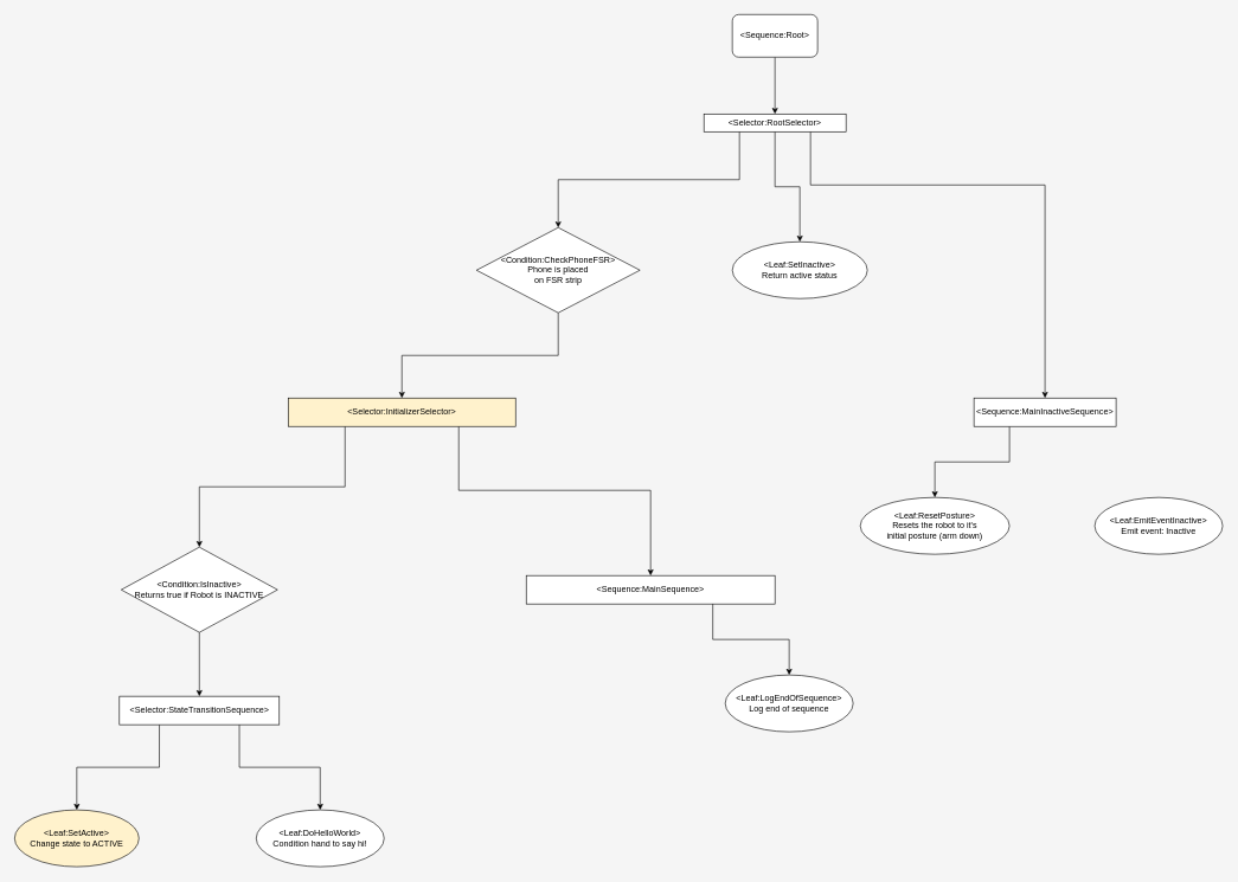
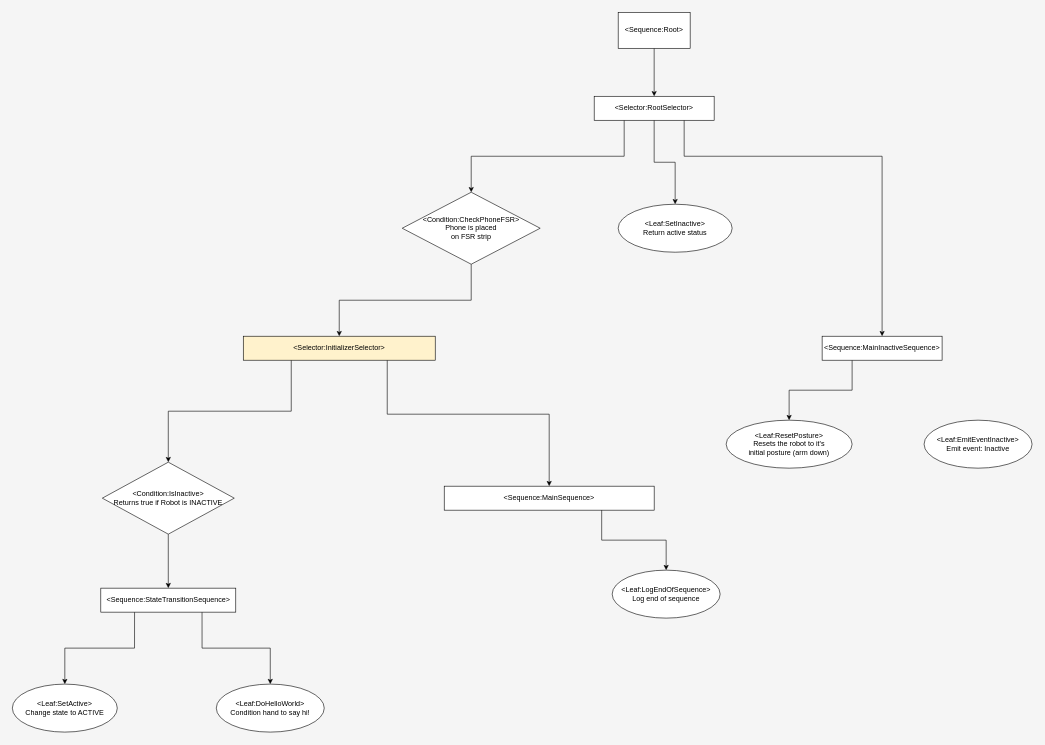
  <mxCell id="0" />
  <mxCell id="1" parent="0" />
  <mxCell id="2" style="edgeStyle=orthogonalEdgeStyle;rounded=0;html=1;exitX=0.25;exitY=1;exitDx=0;exitDy=0;entryX=0.5;entryY=0;entryDx=0;entryDy=0;" parent="1" source="5" target="13" edge="1"><mxGeometry relative="1" as="geometry" /></mxCell>
  <mxCell id="3" style="edgeStyle=orthogonalEdgeStyle;rounded=0;html=1;exitX=0.5;exitY=1;exitDx=0;exitDy=0;entryX=0.5;entryY=0;entryDx=0;entryDy=0;" parent="1" source="5" target="14" edge="1"><mxGeometry relative="1" as="geometry" /></mxCell>
  <mxCell id="4" style="edgeStyle=orthogonalEdgeStyle;rounded=0;html=1;exitX=0.75;exitY=1;exitDx=0;exitDy=0;entryX=0.5;entryY=0;entryDx=0;entryDy=0;" parent="1" source="5" target="7" edge="1"><mxGeometry relative="1" as="geometry"><Array as="points"><mxPoint x="1140" y="260" /><mxPoint x="1470" y="260" /></Array></mxGeometry></mxCell>
- <mxCell id="5" value="&amp;lt;Selector:RootSelector&amp;gt;" style="rounded=0;whiteSpace=wrap;html=1;" parent="1" vertex="1"><mxGeometry x="990" y="160" width="200" height="25" as="geometry" /></mxCell>
+ <mxCell id="5" value="&amp;lt;Selector:RootSelector&amp;gt;" style="rounded=0;whiteSpace=wrap;html=1;" parent="1" vertex="1"><mxGeometry x="990" y="160" width="200" height="40" as="geometry" /></mxCell>
  <mxCell id="6" style="edgeStyle=orthogonalEdgeStyle;rounded=0;html=1;exitX=0.25;exitY=1;exitDx=0;exitDy=0;entryX=0.5;entryY=0;entryDx=0;entryDy=0;" parent="1" source="7" target="10" edge="1"><mxGeometry relative="1" as="geometry" /></mxCell>
  <mxCell id="7" value="&amp;lt;Sequence:MainInactiveSequence&amp;gt;" style="rounded=0;whiteSpace=wrap;html=1;" parent="1" vertex="1"><mxGeometry x="1370" y="560" width="200" height="40" as="geometry" /></mxCell>
  <mxCell id="8" style="edgeStyle=orthogonalEdgeStyle;rounded=0;html=1;exitX=0.5;exitY=1;exitDx=0;exitDy=0;entryX=0.5;entryY=0;entryDx=0;entryDy=0;" parent="1" source="9" target="5" edge="1"><mxGeometry relative="1" as="geometry" /></mxCell>
- <mxCell id="9" value="&amp;lt;Sequence:Root&amp;gt;" style="whiteSpace=wrap;html=1;rounded=1;" parent="1" vertex="1"><mxGeometry x="1030" y="20" width="120" height="60" as="geometry" /></mxCell>
+ <mxCell id="9" value="&amp;lt;Sequence:Root&amp;gt;" style="rounded=0;whiteSpace=wrap;html=1;" parent="1" vertex="1"><mxGeometry x="1030" y="20" width="120" height="60" as="geometry" /></mxCell>
  <mxCell id="10" value="&amp;lt;Leaf:ResetPosture&amp;gt;&lt;br&gt;Resets the robot to it's&lt;br&gt;initial posture (arm down)" style="ellipse;whiteSpace=wrap;html=1;" parent="1" vertex="1"><mxGeometry x="1210" y="700" width="210" height="80" as="geometry" /></mxCell>
  <mxCell id="11" value="&amp;lt;Leaf:EmitEventInactive&amp;gt;&lt;br&gt;Emit event: Inactive" style="ellipse;whiteSpace=wrap;html=1;" parent="1" vertex="1"><mxGeometry x="1540" y="700" width="180" height="80" as="geometry" /></mxCell>
  <mxCell id="12" style="edgeStyle=orthogonalEdgeStyle;rounded=0;html=1;exitX=0.5;exitY=1;exitDx=0;exitDy=0;entryX=0.5;entryY=0;entryDx=0;entryDy=0;" parent="1" source="13" target="25" edge="1"><mxGeometry relative="1" as="geometry" /></mxCell>
  <mxCell id="13" value="&amp;lt;Condition:CheckPhoneFSR&amp;gt;&lt;br&gt;Phone is placed&lt;br&gt;on FSR strip" style="rhombus;whiteSpace=wrap;html=1;" parent="1" vertex="1"><mxGeometry x="670" y="320" width="230" height="120" as="geometry" /></mxCell>
  <mxCell id="14" value="&amp;lt;Leaf:SetInactive&amp;gt;&lt;br&gt;Return active status" style="ellipse;whiteSpace=wrap;html=1;" parent="1" vertex="1"><mxGeometry x="1030" y="340" width="190" height="80" as="geometry" /></mxCell>
- <mxCell id="15" value="&amp;lt;Leaf:SetActive&amp;gt;&lt;br&gt;Change state to ACTIVE" style="ellipse;whiteSpace=wrap;html=1;fillColor=#fff2cc;" parent="1" vertex="1"><mxGeometry x="20" y="1140" width="175" height="80" as="geometry" /></mxCell>
+ <mxCell id="15" value="&amp;lt;Leaf:SetActive&amp;gt;&lt;br&gt;Change state to ACTIVE" style="ellipse;whiteSpace=wrap;html=1;" parent="1" vertex="1"><mxGeometry x="20" y="1140" width="175" height="80" as="geometry" /></mxCell>
  <mxCell id="16" style="edgeStyle=orthogonalEdgeStyle;html=1;exitX=0.25;exitY=1;exitDx=0;exitDy=0;entryX=0.5;entryY=0;entryDx=0;entryDy=0;rounded=0;" parent="1" source="27" target="15" edge="1"><mxGeometry relative="1" as="geometry" /></mxCell>
  <mxCell id="17" value="&amp;lt;Sequence:MainSequence&amp;gt;" style="rounded=0;whiteSpace=wrap;html=1;" parent="1" vertex="1"><mxGeometry x="740" y="810" width="350" height="40" as="geometry" /></mxCell>
  <mxCell id="18" value="&amp;lt;Leaf:LogEndOfSequence&amp;gt;&lt;br&gt;Log end of sequence" style="ellipse;whiteSpace=wrap;html=1;" parent="1" vertex="1"><mxGeometry x="1020" y="950" width="180" height="80" as="geometry" /></mxCell>
  <mxCell id="19" style="rounded=0;html=1;exitX=0.75;exitY=1;exitDx=0;exitDy=0;entryX=0.5;entryY=0;entryDx=0;entryDy=0;edgeStyle=orthogonalEdgeStyle;" parent="1" source="17" target="18" edge="1"><mxGeometry relative="1" as="geometry"><mxPoint x="396.68" y="861.56" as="sourcePoint" /><mxPoint x="320" y="970" as="targetPoint" /></mxGeometry></mxCell>
  <mxCell id="20" value="&amp;lt;Leaf:DoHelloWorld&amp;gt;&lt;br&gt;Condition hand to say hi!" style="ellipse;whiteSpace=wrap;html=1;" parent="1" vertex="1"><mxGeometry x="360" y="1140" width="180" height="80" as="geometry" /></mxCell>
  <mxCell id="21" style="edgeStyle=orthogonalEdgeStyle;rounded=0;html=1;exitX=0.5;exitY=1;exitDx=0;exitDy=0;entryX=0.5;entryY=0;entryDx=0;entryDy=0;" parent="1" source="22" target="27" edge="1"><mxGeometry relative="1" as="geometry" /></mxCell>
  <mxCell id="22" value="&amp;lt;Condition:IsInactive&amp;gt;&lt;br&gt;Returns true if Robot is INACTIVE" style="rhombus;whiteSpace=wrap;html=1;" parent="1" vertex="1"><mxGeometry x="170" y="770" width="220" height="120" as="geometry" /></mxCell>
  <mxCell id="23" style="edgeStyle=orthogonalEdgeStyle;rounded=0;html=1;exitX=0.25;exitY=1;exitDx=0;exitDy=0;entryX=0.5;entryY=0;entryDx=0;entryDy=0;" parent="1" source="25" target="22" edge="1"><mxGeometry relative="1" as="geometry" /></mxCell>
  <mxCell id="24" style="edgeStyle=orthogonalEdgeStyle;rounded=0;html=1;exitX=0.75;exitY=1;exitDx=0;exitDy=0;entryX=0.5;entryY=0;entryDx=0;entryDy=0;" parent="1" source="25" target="17" edge="1"><mxGeometry relative="1" as="geometry"><Array as="points"><mxPoint x="645" y="690" /><mxPoint x="915" y="690" /></Array></mxGeometry></mxCell>
  <mxCell id="25" value="&amp;lt;Selector:InitializerSelector&amp;gt;" style="rounded=0;whiteSpace=wrap;html=1;fillColor=#fff2cc;" parent="1" vertex="1"><mxGeometry x="405" y="560" width="320" height="40" as="geometry" /></mxCell>
  <mxCell id="26" style="edgeStyle=orthogonalEdgeStyle;rounded=0;html=1;exitX=0.75;exitY=1;exitDx=0;exitDy=0;entryX=0.5;entryY=0;entryDx=0;entryDy=0;" parent="1" source="27" target="20" edge="1"><mxGeometry relative="1" as="geometry" /></mxCell>
- <mxCell id="27" value="&amp;lt;Selector:StateTransitionSequence&amp;gt;" style="rounded=0;whiteSpace=wrap;html=1;" parent="1" vertex="1"><mxGeometry x="167.5" y="980" width="225" height="40" as="geometry" /></mxCell>
+ <mxCell id="27" value="&amp;lt;Sequence:StateTransitionSequence&amp;gt;" style="rounded=0;whiteSpace=wrap;html=1;" parent="1" vertex="1"><mxGeometry x="167.5" y="980" width="225" height="40" as="geometry" /></mxCell>
